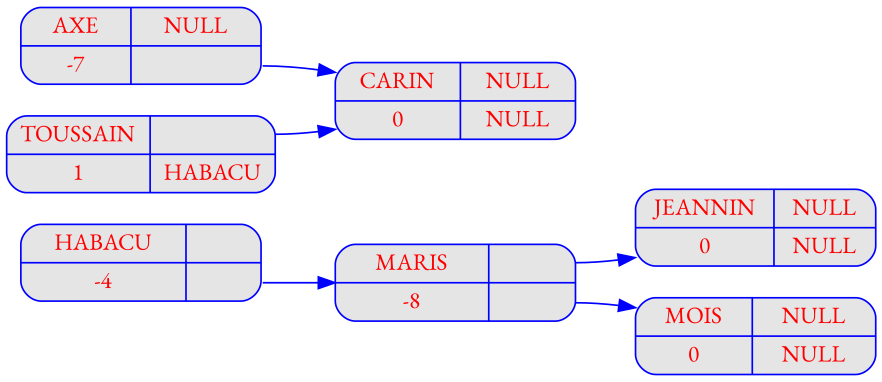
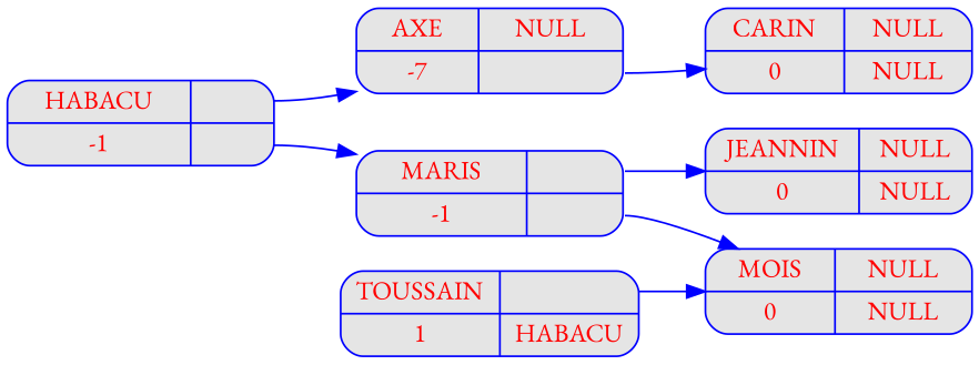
  digraph {
    fontname="EB Garamond"
    rankdir=LR
    node [color=blue fillcolor=grey90 fontcolor=red fontname="EB Garamond" fontsize=14 shape=record style="rounded, filled"]
    edge [color=blue fontname="EB Garamond" tailport=g]
-   n1 [label="{{<c> HABACU | <b> -4} | { <g> | <d>}}" width=2]
+   n1 [label="{{<c> HABACU | <b> -1} | { <g> | <d>}}" width=2]
    n2 [label="{{<c> AXE | <b> -7} | { <g> NULL | <d> }}" width=2]
-   n3 [label="{{<c> MARIS | <b> -8} | { <g> | <d>}}" width=2]
+   n3 [label="{{<c> MARIS | <b> -1} | { <g> | <d>}}" width=2]
    n4 [label="{{<c> CARIN | <b> 0} | { <g> NULL | <d> NULL}}" width=2]
    n5 [label="{{<c> JEANNIN | <b> 0} | { <g> NULL | <d> NULL}}" width=2]
    n6 [label="{{<c> MOIS | <b> 0} | { <g> NULL | <d> NULL}}" width=2]
    n7 [label="{{<c> TOUSSAIN | <b> 1} | { <g> | <d> HABACU}}" width=2]
+   n1 -> n2
    n1 -> n3 [tailport=d]
    n2 -> n4 [tailport=d]
    n3 -> n5
    n3 -> n6 [tailport=d]
-   n7 -> n4
+   n7 -> n6
  }
